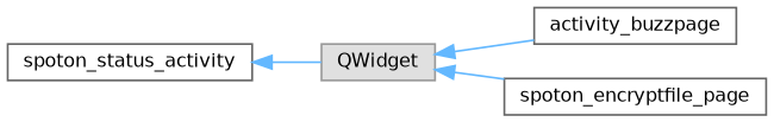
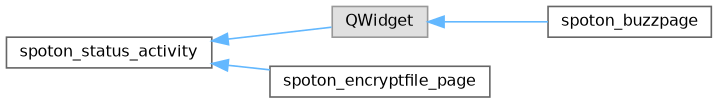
  digraph {
    rankdir=LR
    node [color=grey40 fillcolor=white fontname=Helvetica fontsize=10 shape=box style=filled]
    edge [color=steelblue1 dir=back fontname=Helvetica fontsize=10 labelfontname=Helvetica labelfontsize=10 style=solid]
    n1 [color=grey60 fillcolor="#E0E0E0" height=0.2 label=QWidget width=0.4]
-   n2 [height=0.2 label=activity_buzzpage width=0.4]
+   n2 [height=0.2 label=spoton_buzzpage width=0.4]
    n3 [height=0.2 label=spoton_encryptfile_page width=0.4]
    n4 [height=0.2 label=spoton_status_activity width=0.4]
    n1 -> n2
-   n1 -> n3
+   n4 -> n3
    n4 -> n1
  }
